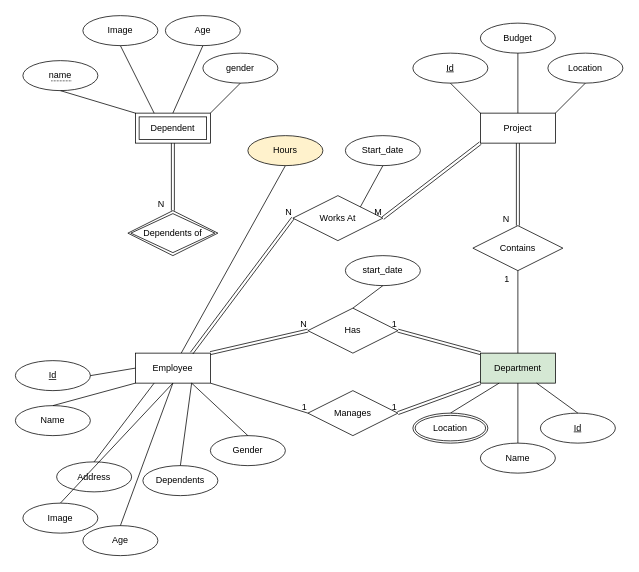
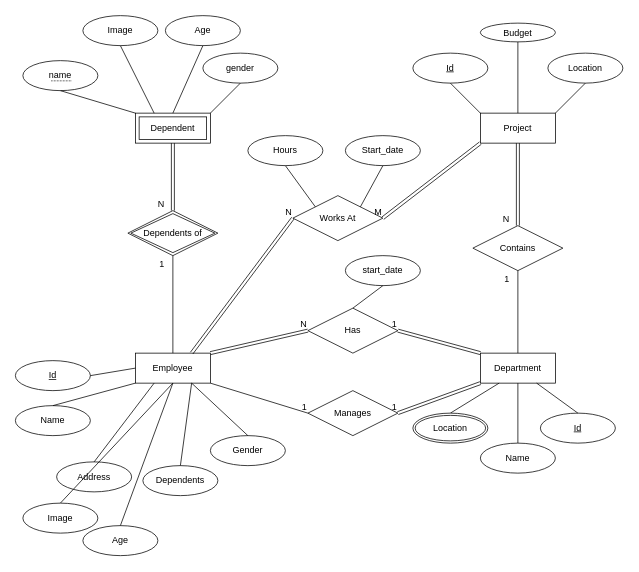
  <mxCell id="0" />
  <mxCell id="1" parent="0" />
  <mxCell id="2" value="Dependent" style="shape=ext;margin=3;double=1;whiteSpace=wrap;html=1;align=center;" parent="1" vertex="1"><mxGeometry x="180" y="150" width="100" height="40" as="geometry" /></mxCell>
  <mxCell id="3" value="Project" style="whiteSpace=wrap;html=1;align=center;" parent="1" vertex="1"><mxGeometry x="640" y="150" width="100" height="40" as="geometry" /></mxCell>
- <mxCell id="4" value="Department" style="whiteSpace=wrap;html=1;align=center;fillColor=#d5e8d4;" parent="1" vertex="1"><mxGeometry x="640" y="470" width="100" height="40" as="geometry" /></mxCell>
+ <mxCell id="4" value="Department" style="whiteSpace=wrap;html=1;align=center;" parent="1" vertex="1"><mxGeometry x="640" y="470" width="100" height="40" as="geometry" /></mxCell>
  <mxCell id="5" value="Employee" style="whiteSpace=wrap;html=1;align=center;" parent="1" vertex="1"><mxGeometry x="180" y="470" width="100" height="40" as="geometry" /></mxCell>
  <mxCell id="6" value="&lt;span style=&quot;border-bottom: 1px dotted&quot;&gt;name&lt;/span&gt;" style="ellipse;whiteSpace=wrap;html=1;align=center;" parent="1" vertex="1"><mxGeometry x="30" y="80" width="100" height="40" as="geometry" /></mxCell>
  <mxCell id="7" value="Id" style="ellipse;whiteSpace=wrap;html=1;align=center;fontStyle=4;" parent="1" vertex="1"><mxGeometry x="720" y="550" width="100" height="40" as="geometry" /></mxCell>
  <mxCell id="8" value="Id" style="ellipse;whiteSpace=wrap;html=1;align=center;fontStyle=4;" parent="1" vertex="1"><mxGeometry y="480" width="100" height="40" as="geometry" x="20" /></mxCell>
  <mxCell id="9" value="Id" style="ellipse;whiteSpace=wrap;html=1;align=center;fontStyle=4;" parent="1" vertex="1"><mxGeometry x="550" y="70" width="100" height="40" as="geometry" /></mxCell>
  <mxCell id="10" value="Location" style="ellipse;whiteSpace=wrap;html=1;align=center;" parent="1" vertex="1"><mxGeometry x="730" y="70" width="100" height="40" as="geometry" /></mxCell>
- <mxCell id="11" value="Budget" style="ellipse;whiteSpace=wrap;html=1;align=center;" parent="1" vertex="1"><mxGeometry x="640" y="30" width="100" height="40" as="geometry" /></mxCell>
+ <mxCell id="11" value="Budget" style="ellipse;whiteSpace=wrap;html=1;align=center;" parent="1" vertex="1"><mxGeometry x="640" y="30" width="100" height="25" as="geometry" /></mxCell>
  <mxCell id="12" value="Start_date" style="ellipse;whiteSpace=wrap;html=1;align=center;" parent="1" vertex="1"><mxGeometry x="460" y="180" width="100" height="40" as="geometry" /></mxCell>
  <mxCell id="13" value="start_date" style="ellipse;whiteSpace=wrap;html=1;align=center;" parent="1" vertex="1"><mxGeometry x="460" y="340" width="100" height="40" as="geometry" /></mxCell>
  <mxCell id="14" value="gender" style="ellipse;whiteSpace=wrap;html=1;align=center;" parent="1" vertex="1"><mxGeometry x="270" y="70" width="100" height="40" as="geometry" /></mxCell>
  <mxCell id="15" value="Age" style="ellipse;whiteSpace=wrap;html=1;align=center;" parent="1" vertex="1"><mxGeometry x="220" y="20" width="100" height="40" as="geometry" /></mxCell>
  <mxCell id="16" value="Age" style="ellipse;whiteSpace=wrap;html=1;align=center;" parent="1" vertex="1"><mxGeometry x="110" y="700" width="100" height="40" as="geometry" /></mxCell>
  <mxCell id="17" value="Gender" style="ellipse;whiteSpace=wrap;html=1;align=center;" parent="1" vertex="1"><mxGeometry x="280" y="580" width="100" height="40" as="geometry" /></mxCell>
  <mxCell id="18" value="Dependents" style="ellipse;whiteSpace=wrap;html=1;align=center;" parent="1" vertex="1"><mxGeometry x="190" y="620" width="100" height="40" as="geometry" /></mxCell>
  <mxCell id="19" value="Address" style="ellipse;whiteSpace=wrap;html=1;align=center;" parent="1" vertex="1"><mxGeometry x="75" y="615" width="100" height="40" as="geometry" /></mxCell>
  <mxCell id="20" value="Name" style="ellipse;whiteSpace=wrap;html=1;align=center;" parent="1" vertex="1"><mxGeometry y="540" width="100" height="40" as="geometry" x="20" /></mxCell>
  <mxCell id="21" value="" style="endArrow=none;html=1;rounded=0;exitX=0.5;exitY=0;exitDx=0;exitDy=0;entryX=0.25;entryY=1;entryDx=0;entryDy=0;" parent="1" source="35" target="4" edge="1"><mxGeometry relative="1" as="geometry"><mxPoint x="460" y="680" as="sourcePoint" /><mxPoint x="620" y="680" as="targetPoint" /></mxGeometry></mxCell>
  <mxCell id="22" value="" style="endArrow=none;html=1;rounded=0;entryX=0.5;entryY=0;entryDx=0;entryDy=0;exitX=0.5;exitY=1;exitDx=0;exitDy=0;" parent="1" source="4" target="34" edge="1"><mxGeometry relative="1" as="geometry"><mxPoint x="470" y="690" as="sourcePoint" /><mxPoint x="630" y="690" as="targetPoint" /></mxGeometry></mxCell>
  <mxCell id="23" value="" style="endArrow=none;html=1;rounded=0;exitX=0.5;exitY=0;exitDx=0;exitDy=0;entryX=0.75;entryY=1;entryDx=0;entryDy=0;" parent="1" source="7" target="4" edge="1"><mxGeometry relative="1" as="geometry"><mxPoint x="480" y="700" as="sourcePoint" /><mxPoint x="640" y="700" as="targetPoint" /></mxGeometry></mxCell>
  <mxCell id="24" value="" style="endArrow=none;html=1;rounded=0;exitX=0.5;exitY=1;exitDx=0;exitDy=0;entryX=0;entryY=0;entryDx=0;entryDy=0;" parent="1" source="6" target="2" edge="1"><mxGeometry relative="1" as="geometry"><mxPoint x="490" y="350" as="sourcePoint" /><mxPoint x="650" y="350" as="targetPoint" /></mxGeometry></mxCell>
  <mxCell id="25" value="" style="endArrow=none;html=1;rounded=0;exitX=0.5;exitY=0;exitDx=0;exitDy=0;entryX=0.75;entryY=1;entryDx=0;entryDy=0;" parent="1" source="17" target="5" edge="1"><mxGeometry relative="1" as="geometry"><mxPoint x="500" y="720" as="sourcePoint" /><mxPoint x="660" y="720" as="targetPoint" /></mxGeometry></mxCell>
  <mxCell id="26" value="" style="endArrow=none;html=1;rounded=0;exitX=0.5;exitY=1;exitDx=0;exitDy=0;entryX=1;entryY=0;entryDx=0;entryDy=0;" parent="1" source="14" target="2" edge="1"><mxGeometry relative="1" as="geometry"><mxPoint x="510" y="370" as="sourcePoint" /><mxPoint x="670" y="370" as="targetPoint" /></mxGeometry></mxCell>
  <mxCell id="27" value="" style="endArrow=none;html=1;rounded=0;entryX=0.5;entryY=1;entryDx=0;entryDy=0;exitX=1;exitY=0;exitDx=0;exitDy=0;" parent="1" source="3" target="10" edge="1"><mxGeometry relative="1" as="geometry"><mxPoint x="520" y="380" as="sourcePoint" /><mxPoint x="680" y="380" as="targetPoint" /></mxGeometry></mxCell>
  <mxCell id="28" value="" style="endArrow=none;html=1;rounded=0;exitX=0.5;exitY=1;exitDx=0;exitDy=0;entryX=1;entryY=0;entryDx=0;entryDy=0;" parent="1" source="12" target="52" edge="1"><mxGeometry relative="1" as="geometry"><mxPoint x="530" y="390" as="sourcePoint" /><mxPoint x="460" y="265" as="targetPoint" /></mxGeometry></mxCell>
  <mxCell id="29" value="" style="endArrow=none;html=1;rounded=0;exitX=0.5;exitY=0;exitDx=0;exitDy=0;entryX=0.75;entryY=1;entryDx=0;entryDy=0;" parent="1" source="18" target="5" edge="1"><mxGeometry relative="1" as="geometry"><mxPoint x="540" y="760" as="sourcePoint" /><mxPoint x="700" y="760" as="targetPoint" /></mxGeometry></mxCell>
  <mxCell id="30" value="" style="endArrow=none;html=1;rounded=0;exitX=0.5;exitY=0;exitDx=0;exitDy=0;entryX=0.5;entryY=1;entryDx=0;entryDy=0;" parent="1" source="16" target="5" edge="1"><mxGeometry relative="1" as="geometry"><mxPoint x="550" y="770" as="sourcePoint" /><mxPoint x="710" y="770" as="targetPoint" /></mxGeometry></mxCell>
  <mxCell id="31" value="" style="endArrow=none;html=1;rounded=0;exitX=0.5;exitY=0;exitDx=0;exitDy=0;entryX=0;entryY=1;entryDx=0;entryDy=0;" parent="1" source="20" target="5" edge="1"><mxGeometry relative="1" as="geometry"><mxPoint x="560" y="780" as="sourcePoint" /><mxPoint x="720" y="780" as="targetPoint" /></mxGeometry></mxCell>
  <mxCell id="32" value="" style="endArrow=none;html=1;rounded=0;exitX=0.5;exitY=0;exitDx=0;exitDy=0;entryX=0.25;entryY=1;entryDx=0;entryDy=0;" parent="1" source="19" target="5" edge="1"><mxGeometry relative="1" as="geometry"><mxPoint x="570" y="790" as="sourcePoint" /><mxPoint x="730" y="790" as="targetPoint" /></mxGeometry></mxCell>
  <mxCell id="33" value="" style="endArrow=none;html=1;rounded=0;exitX=1;exitY=0.5;exitDx=0;exitDy=0;entryX=0;entryY=0.5;entryDx=0;entryDy=0;" parent="1" source="8" target="5" edge="1"><mxGeometry relative="1" as="geometry"><mxPoint x="580" y="800" as="sourcePoint" /><mxPoint x="740" y="800" as="targetPoint" /></mxGeometry></mxCell>
  <mxCell id="34" value="Name" style="ellipse;whiteSpace=wrap;html=1;align=center;" parent="1" vertex="1"><mxGeometry x="640" y="590" width="100" height="40" as="geometry" /></mxCell>
  <mxCell id="35" value="Location" style="ellipse;shape=doubleEllipse;margin=3;whiteSpace=wrap;html=1;align=center;" parent="1" vertex="1"><mxGeometry x="550" y="550" width="100" height="40" as="geometry" /></mxCell>
  <mxCell id="36" value="Manages" style="shape=rhombus;perimeter=rhombusPerimeter;whiteSpace=wrap;html=1;align=center;" parent="1" vertex="1"><mxGeometry x="410" y="520" width="120" height="60" as="geometry" /></mxCell>
  <mxCell id="37" value="Has" style="shape=rhombus;perimeter=rhombusPerimeter;whiteSpace=wrap;html=1;align=center;" parent="1" vertex="1"><mxGeometry x="410" y="410" width="120" height="60" as="geometry" /></mxCell>
  <mxCell id="38" value="" style="shape=link;html=1;rounded=0;entryX=1;entryY=0.5;entryDx=0;entryDy=0;exitX=0;exitY=1;exitDx=0;exitDy=0;" parent="1" source="4" target="36" edge="1"><mxGeometry relative="1" as="geometry"><mxPoint x="360" y="500" as="sourcePoint" /><mxPoint x="520" y="500" as="targetPoint" /></mxGeometry></mxCell>
  <mxCell id="39" value="1" style="resizable=0;html=1;whiteSpace=wrap;align=right;verticalAlign=bottom;" parent="38" connectable="0" vertex="1"><mxGeometry x="1" relative="1" as="geometry" /></mxCell>
  <mxCell id="40" value="" style="endArrow=none;html=1;rounded=0;exitX=1;exitY=1;exitDx=0;exitDy=0;entryX=0;entryY=0.5;entryDx=0;entryDy=0;" parent="1" source="5" target="36" edge="1"><mxGeometry relative="1" as="geometry"><mxPoint x="360" y="500" as="sourcePoint" /><mxPoint x="520" y="500" as="targetPoint" /></mxGeometry></mxCell>
  <mxCell id="41" value="1" style="resizable=0;html=1;whiteSpace=wrap;align=right;verticalAlign=bottom;" parent="40" connectable="0" vertex="1"><mxGeometry x="1" relative="1" as="geometry" /></mxCell>
  <mxCell id="42" value="" style="shape=link;html=1;rounded=0;exitX=1;exitY=0;exitDx=0;exitDy=0;entryX=0;entryY=0.5;entryDx=0;entryDy=0;" parent="1" source="5" target="37" edge="1"><mxGeometry relative="1" as="geometry"><mxPoint x="360" y="500" as="sourcePoint" /><mxPoint x="520" y="500" as="targetPoint" /></mxGeometry></mxCell>
  <mxCell id="43" value="N" style="resizable=0;html=1;whiteSpace=wrap;align=right;verticalAlign=bottom;" parent="42" connectable="0" vertex="1"><mxGeometry x="1" relative="1" as="geometry" /></mxCell>
  <mxCell id="44" value="" style="shape=link;html=1;rounded=0;entryX=1;entryY=0.5;entryDx=0;entryDy=0;exitX=0;exitY=0;exitDx=0;exitDy=0;" parent="1" source="4" target="37" edge="1"><mxGeometry relative="1" as="geometry"><mxPoint x="360" y="500" as="sourcePoint" /><mxPoint x="520" y="500" as="targetPoint" /></mxGeometry></mxCell>
  <mxCell id="45" value="1" style="resizable=0;html=1;whiteSpace=wrap;align=right;verticalAlign=bottom;" parent="44" connectable="0" vertex="1"><mxGeometry x="1" relative="1" as="geometry" /></mxCell>
  <mxCell id="46" value="" style="endArrow=none;html=1;rounded=0;exitX=0.5;exitY=1;exitDx=0;exitDy=0;entryX=0.5;entryY=0;entryDx=0;entryDy=0;" parent="1" source="15" target="2" edge="1"><mxGeometry relative="1" as="geometry"><mxPoint x="500" y="360" as="sourcePoint" /><mxPoint x="660" y="360" as="targetPoint" /></mxGeometry></mxCell>
  <mxCell id="47" value="" style="endArrow=none;html=1;rounded=0;entryX=0.5;entryY=1;entryDx=0;entryDy=0;exitX=0;exitY=0;exitDx=0;exitDy=0;" parent="1" source="3" target="9" edge="1"><mxGeometry relative="1" as="geometry"><mxPoint x="520" y="380" as="sourcePoint" /><mxPoint x="680" y="380" as="targetPoint" /></mxGeometry></mxCell>
  <mxCell id="48" value="" style="endArrow=none;html=1;rounded=0;exitX=0.5;exitY=1;exitDx=0;exitDy=0;entryX=0.5;entryY=0;entryDx=0;entryDy=0;" parent="1" source="13" target="37" edge="1"><mxGeometry relative="1" as="geometry"><mxPoint x="530" y="390" as="sourcePoint" /><mxPoint x="690" y="390" as="targetPoint" /></mxGeometry></mxCell>
  <mxCell id="49" value="" style="endArrow=none;html=1;rounded=0;entryX=0.5;entryY=1;entryDx=0;entryDy=0;exitX=0.5;exitY=0;exitDx=0;exitDy=0;" parent="1" source="3" target="11" edge="1"><mxGeometry relative="1" as="geometry"><mxPoint x="691" y="140" as="sourcePoint" /><mxPoint x="700" y="400" as="targetPoint" /></mxGeometry></mxCell>
- <mxCell id="50" value="Hours" style="ellipse;whiteSpace=wrap;html=1;align=center;fillColor=#fff2cc;" parent="1" vertex="1"><mxGeometry x="330" y="180" width="100" height="40" as="geometry" /></mxCell>
- <mxCell id="51" value="" style="endArrow=none;html=1;rounded=0;exitX=0.5;exitY=1;exitDx=0;exitDy=0;" parent="1" source="50" target="5" edge="1"><mxGeometry relative="1" as="geometry"><mxPoint x="540" y="400" as="sourcePoint" /><mxPoint x="700" y="400" as="targetPoint" /></mxGeometry></mxCell>
+ <mxCell id="50" value="Hours" style="ellipse;whiteSpace=wrap;html=1;align=center;" parent="1" vertex="1"><mxGeometry x="330" y="180" width="100" height="40" as="geometry" /></mxCell>
+ <mxCell id="51" value="" style="endArrow=none;html=1;rounded=0;exitX=0.5;exitY=1;exitDx=0;exitDy=0;entryX=0;entryY=0;entryDx=0;entryDy=0;" parent="1" source="50" target="52" edge="1"><mxGeometry relative="1" as="geometry"><mxPoint x="540" y="400" as="sourcePoint" /><mxPoint x="700" y="400" as="targetPoint" /></mxGeometry></mxCell>
  <mxCell id="52" value="Works At" style="shape=rhombus;perimeter=rhombusPerimeter;whiteSpace=wrap;html=1;align=center;" parent="1" vertex="1"><mxGeometry x="390" y="260" width="120" height="60" as="geometry" /></mxCell>
  <mxCell id="53" value="" style="shape=link;html=1;rounded=0;exitX=0.75;exitY=0;exitDx=0;exitDy=0;entryX=0;entryY=0.5;entryDx=0;entryDy=0;" parent="1" source="5" target="52" edge="1"><mxGeometry relative="1" as="geometry"><mxPoint x="360" y="320" as="sourcePoint" /><mxPoint x="520" y="320" as="targetPoint" /></mxGeometry></mxCell>
  <mxCell id="54" value="N" style="resizable=0;html=1;whiteSpace=wrap;align=right;verticalAlign=bottom;" parent="53" connectable="0" vertex="1"><mxGeometry x="1" relative="1" as="geometry" /></mxCell>
  <mxCell id="55" value="" style="shape=link;html=1;rounded=0;entryX=1;entryY=0.5;entryDx=0;entryDy=0;exitX=0;exitY=1;exitDx=0;exitDy=0;" parent="1" source="3" target="52" edge="1"><mxGeometry relative="1" as="geometry"><mxPoint x="360" y="320" as="sourcePoint" /><mxPoint x="520" y="320" as="targetPoint" /></mxGeometry></mxCell>
  <mxCell id="56" value="M" style="resizable=0;html=1;whiteSpace=wrap;align=right;verticalAlign=bottom;" parent="55" connectable="0" vertex="1"><mxGeometry x="1" relative="1" as="geometry" /></mxCell>
  <mxCell id="57" value="Dependents of" style="shape=rhombus;double=1;perimeter=rhombusPerimeter;whiteSpace=wrap;html=1;align=center;" parent="1" vertex="1"><mxGeometry x="170" y="280" width="120" height="60" as="geometry" /></mxCell>
+ <mxCell id="58" value="" style="endArrow=none;html=1;rounded=0;exitX=0.5;exitY=0;exitDx=0;exitDy=0;entryX=0.5;entryY=1;entryDx=0;entryDy=0;" parent="1" source="5" target="57" edge="1"><mxGeometry relative="1" as="geometry"><mxPoint x="360" y="320" as="sourcePoint" /><mxPoint x="520" y="320" as="targetPoint" /></mxGeometry></mxCell>
+ <mxCell id="59" value="1" style="resizable=0;html=1;whiteSpace=wrap;align=right;verticalAlign=bottom;" parent="58" connectable="0" vertex="1"><mxGeometry x="1" relative="1" as="geometry"><mxPoint x="-10" y="20" as="offset" /></mxGeometry></mxCell>
  <mxCell id="60" value="" style="shape=link;html=1;rounded=0;exitX=0.5;exitY=1;exitDx=0;exitDy=0;entryX=0.5;entryY=0;entryDx=0;entryDy=0;" parent="1" source="2" target="57" edge="1"><mxGeometry relative="1" as="geometry"><mxPoint x="360" y="320" as="sourcePoint" /><mxPoint x="520" y="320" as="targetPoint" /></mxGeometry></mxCell>
  <mxCell id="61" value="N" style="resizable=0;html=1;whiteSpace=wrap;align=right;verticalAlign=bottom;" parent="60" connectable="0" vertex="1"><mxGeometry x="1" relative="1" as="geometry"><mxPoint x="-10" as="offset" /></mxGeometry></mxCell>
  <mxCell id="62" value="Contains" style="shape=rhombus;perimeter=rhombusPerimeter;whiteSpace=wrap;html=1;align=center;" parent="1" vertex="1"><mxGeometry x="630" y="300" width="120" height="60" as="geometry" /></mxCell>
  <mxCell id="63" value="" style="endArrow=none;html=1;rounded=0;entryX=0.5;entryY=1;entryDx=0;entryDy=0;exitX=0.5;exitY=0;exitDx=0;exitDy=0;" parent="1" source="4" target="62" edge="1"><mxGeometry relative="1" as="geometry"><mxPoint x="360" y="320" as="sourcePoint" /><mxPoint x="520" y="320" as="targetPoint" /></mxGeometry></mxCell>
  <mxCell id="64" value="1" style="resizable=0;html=1;whiteSpace=wrap;align=right;verticalAlign=bottom;" parent="63" connectable="0" vertex="1"><mxGeometry x="1" relative="1" as="geometry"><mxPoint x="-10" y="20" as="offset" /></mxGeometry></mxCell>
  <mxCell id="65" value="" style="shape=link;html=1;rounded=0;entryX=0.5;entryY=0;entryDx=0;entryDy=0;exitX=0.5;exitY=1;exitDx=0;exitDy=0;" parent="1" source="3" target="62" edge="1"><mxGeometry relative="1" as="geometry"><mxPoint x="360" y="320" as="sourcePoint" /><mxPoint x="520" y="320" as="targetPoint" /></mxGeometry></mxCell>
  <mxCell id="66" value="N" style="resizable=0;html=1;whiteSpace=wrap;align=right;verticalAlign=bottom;" parent="65" connectable="0" vertex="1"><mxGeometry x="1" relative="1" as="geometry"><mxPoint x="-10" as="offset" /></mxGeometry></mxCell>
  <mxCell id="67" value="Image" style="ellipse;whiteSpace=wrap;html=1;align=center;" vertex="1" parent="1"><mxGeometry x="110" y="20" width="100" height="40" as="geometry" /></mxCell>
  <mxCell id="68" value="Image" style="ellipse;whiteSpace=wrap;html=1;align=center;" vertex="1" parent="1"><mxGeometry x="30" y="670" width="100" height="40" as="geometry" /></mxCell>
  <mxCell id="69" value="" style="endArrow=none;html=1;rounded=0;exitX=0.5;exitY=1;exitDx=0;exitDy=0;entryX=0.25;entryY=0;entryDx=0;entryDy=0;" edge="1" parent="1" source="67" target="2"><mxGeometry relative="1" as="geometry"><mxPoint x="360" y="100" as="sourcePoint" /><mxPoint x="520" y="100" as="targetPoint" /></mxGeometry></mxCell>
  <mxCell id="70" value="" style="endArrow=none;html=1;rounded=0;entryX=0.5;entryY=1;entryDx=0;entryDy=0;exitX=0.5;exitY=0;exitDx=0;exitDy=0;" edge="1" parent="1" source="68" target="5"><mxGeometry relative="1" as="geometry"><mxPoint x="150" y="650" as="sourcePoint" /><mxPoint x="520" y="300" as="targetPoint" /></mxGeometry></mxCell>
